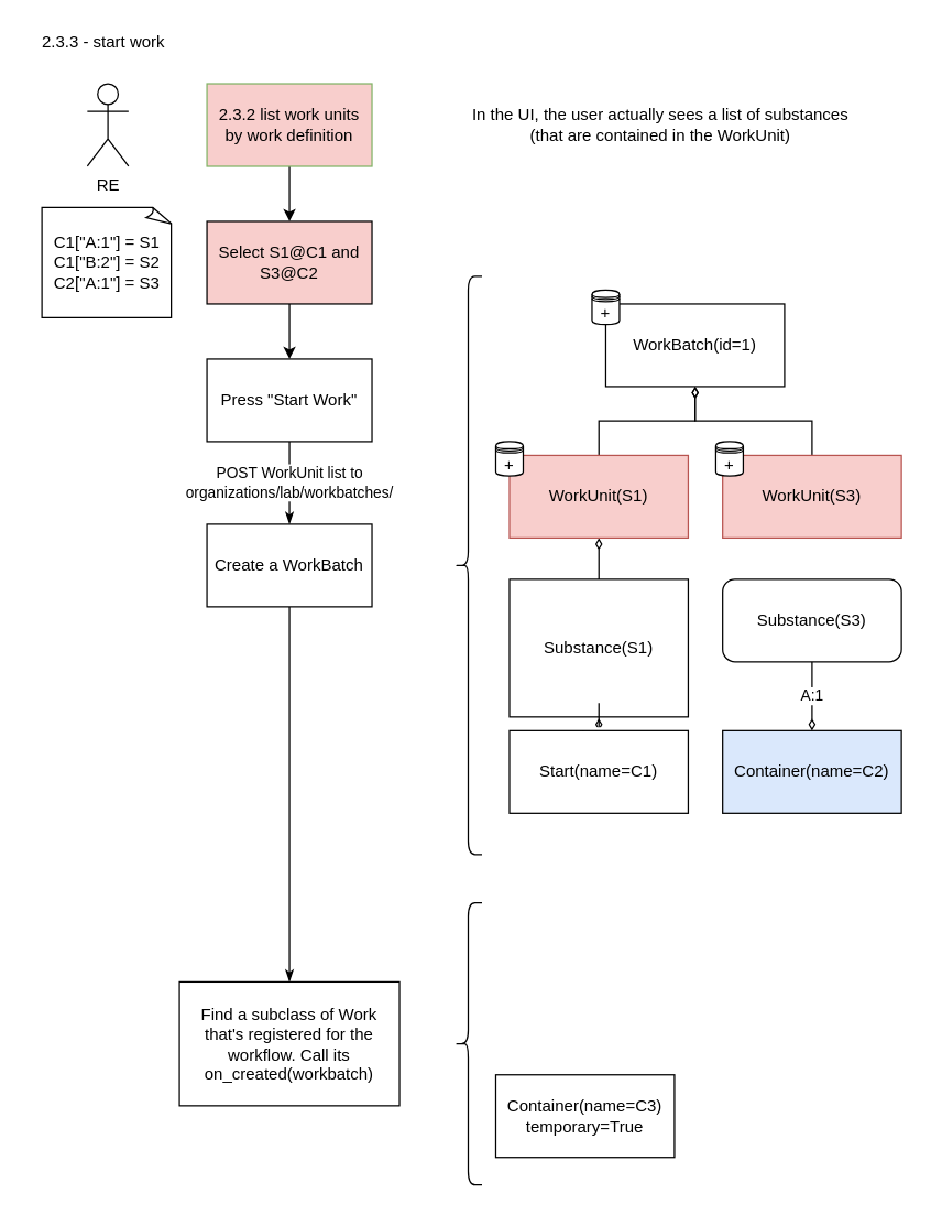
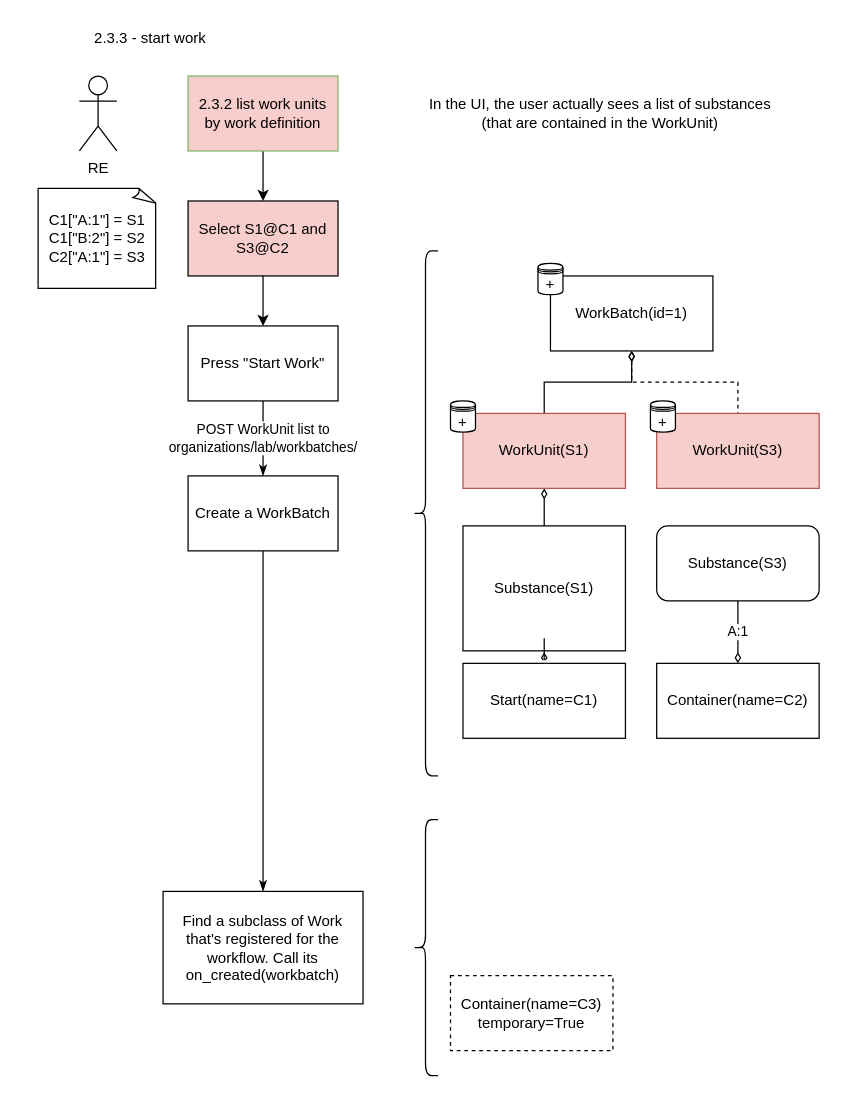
  <mxCell id="0" />
  <mxCell id="1" parent="0" />
  <mxCell id="2" value="" style="edgeStyle=orthogonalEdgeStyle;rounded=0;orthogonalLoop=1;jettySize=auto;html=1;endArrow=classic;endFill=1;fontSize=12;" edge="1" parent="1" source="3" target="4"><mxGeometry relative="1" as="geometry" /></mxCell>
  <mxCell id="3" value="Select S1@C1 and S3@C2" style="whiteSpace=wrap;html=1;rounded=0;fillColor=#f8cecc;" vertex="1" parent="1"><mxGeometry x="150" y="160" width="120" height="60" as="geometry" /></mxCell>
  <mxCell id="4" value="Press &quot;Start Work&quot;" style="whiteSpace=wrap;html=1;rounded=0;" vertex="1" parent="1"><mxGeometry x="150" y="260" width="120" height="60" as="geometry" /></mxCell>
  <mxCell id="5" value="" style="shape=curlyBracket;whiteSpace=wrap;html=1;rounded=1;" vertex="1" parent="1"><mxGeometry x="330" y="200" width="20" height="420" as="geometry" /></mxCell>
  <mxCell id="6" style="edgeStyle=orthogonalEdgeStyle;rounded=0;orthogonalLoop=1;jettySize=auto;html=1;startArrow=diamondThin;startFill=0;endArrow=none;endFill=0;" edge="1" parent="1" source="8" target="19"><mxGeometry relative="1" as="geometry" /></mxCell>
- <mxCell id="7" style="edgeStyle=orthogonalEdgeStyle;rounded=0;orthogonalLoop=1;jettySize=auto;html=1;startArrow=diamondThin;startFill=0;endArrow=none;endFill=0;" edge="1" parent="1" source="8" target="20"><mxGeometry relative="1" as="geometry" /></mxCell>
+ <mxCell id="7" style="edgeStyle=orthogonalEdgeStyle;rounded=0;orthogonalLoop=1;jettySize=auto;html=1;startArrow=diamondThin;startFill=0;endArrow=none;endFill=0;dashed=1;" edge="1" parent="1" source="8" target="20"><mxGeometry relative="1" as="geometry" /></mxCell>
  <mxCell id="8" value="WorkBatch(id=1)" style="whiteSpace=wrap;html=1;rounded=0;" vertex="1" parent="1"><mxGeometry x="440" y="220" width="130" height="60" as="geometry" /></mxCell>
  <mxCell id="9" value="+" style="shape=datastore;whiteSpace=wrap;html=1;fontSize=12;" vertex="1" parent="1"><mxGeometry x="430" y="210" width="20" height="25" as="geometry" /></mxCell>
  <mxCell id="10" value="C1[&quot;A:1&quot;] = S1&lt;br&gt;C1[&quot;B:2&quot;] = S2&lt;br&gt;C2[&quot;A:1&quot;] = S3" style="whiteSpace=wrap;html=1;shape=mxgraph.basic.document;fontSize=12;" vertex="1" parent="1"><mxGeometry x="30" y="150" width="95" height="80" as="geometry" /></mxCell>
  <mxCell id="11" value="Substance(S1)" style="rounded=0;whiteSpace=wrap;html=1;fontSize=12;" vertex="1" parent="1"><mxGeometry x="370" y="420" width="130" height="100" as="geometry" /></mxCell>
  <mxCell id="12" value="" style="edgeStyle=orthogonalEdgeStyle;rounded=0;orthogonalLoop=1;jettySize=auto;html=1;startArrow=diamondThin;startFill=0;endArrow=none;endFill=0;fontSize=12;" edge="1" parent="1" source="14" target="11"><mxGeometry relative="1" as="geometry" /></mxCell>
  <mxCell id="13" value="A:1" style="edgeLabel;html=1;align=center;verticalAlign=middle;resizable=0;points=[];" vertex="1" connectable="0" parent="12"><mxGeometry x="0.216" y="-4" relative="1" as="geometry"><mxPoint x="-4" as="offset" /></mxGeometry></mxCell>
  <mxCell id="14" value="Start(name=C1)" style="rounded=0;whiteSpace=wrap;html=1;fontSize=12;" vertex="1" parent="1"><mxGeometry x="370" y="530" width="130" height="60" as="geometry" /></mxCell>
  <mxCell id="15" value="A:1" style="edgeStyle=orthogonalEdgeStyle;rounded=0;orthogonalLoop=1;jettySize=auto;html=1;startArrow=diamondThin;startFill=0;endArrow=none;endFill=0;" edge="1" parent="1" source="16" target="17"><mxGeometry relative="1" as="geometry" /></mxCell>
- <mxCell id="16" value="Container(name=C2)" style="rounded=0;whiteSpace=wrap;html=1;fontSize=12;fillColor=#dae8fc;" vertex="1" parent="1"><mxGeometry x="525" y="530" width="130" height="60" as="geometry" /></mxCell>
+ <mxCell id="16" value="Container(name=C2)" style="rounded=0;whiteSpace=wrap;html=1;fontSize=12;" vertex="1" parent="1"><mxGeometry x="525" y="530" width="130" height="60" as="geometry" /></mxCell>
  <mxCell id="17" value="Substance(S3)" style="whiteSpace=wrap;html=1;fontSize=12;rounded=1;" vertex="1" parent="1"><mxGeometry x="525" y="420" width="130" height="60" as="geometry" /></mxCell>
  <mxCell id="18" style="edgeStyle=orthogonalEdgeStyle;rounded=0;orthogonalLoop=1;jettySize=auto;html=1;startArrow=diamondThin;startFill=0;endArrow=none;endFill=0;" edge="1" parent="1" source="19" target="11"><mxGeometry relative="1" as="geometry" /></mxCell>
  <mxCell id="19" value="WorkUnit(S1)" style="rounded=0;whiteSpace=wrap;html=1;fontSize=12;fillColor=#f8cecc;strokeColor=#b85450;" vertex="1" parent="1"><mxGeometry x="370" y="330" width="130" height="60" as="geometry" /></mxCell>
  <mxCell id="20" value="WorkUnit(S3)" style="rounded=0;whiteSpace=wrap;html=1;fontSize=12;fillColor=#f8cecc;strokeColor=#b85450;" vertex="1" parent="1"><mxGeometry x="525" y="330" width="130" height="60" as="geometry" /></mxCell>
  <mxCell id="21" value="+" style="shape=datastore;whiteSpace=wrap;html=1;fontSize=12;" vertex="1" parent="1"><mxGeometry x="520" y="320" width="20" height="25" as="geometry" /></mxCell>
  <mxCell id="22" value="+" style="shape=datastore;whiteSpace=wrap;html=1;fontSize=12;" vertex="1" parent="1"><mxGeometry x="360" y="320" width="20" height="25" as="geometry" /></mxCell>
  <mxCell id="23" value="POST WorkUnit list to&lt;br&gt;organizations/lab/workbatches/" style="edgeStyle=orthogonalEdgeStyle;rounded=0;orthogonalLoop=1;jettySize=auto;html=1;startArrow=classicThin;startFill=1;endArrow=none;endFill=0;" edge="1" parent="1"><mxGeometry relative="1" as="geometry"><mxPoint x="210" y="380" as="sourcePoint" /><mxPoint x="210" y="320" as="targetPoint" /></mxGeometry></mxCell>
  <mxCell id="24" value="Create a WorkBatch" style="whiteSpace=wrap;html=1;rounded=0;" vertex="1" parent="1"><mxGeometry x="150" y="380" width="120" height="60" as="geometry" /></mxCell>
  <mxCell id="25" style="edgeStyle=orthogonalEdgeStyle;rounded=0;orthogonalLoop=1;jettySize=auto;html=1;startArrow=classicThin;startFill=1;endArrow=none;endFill=0;" edge="1" parent="1" source="26" target="24"><mxGeometry relative="1" as="geometry" /></mxCell>
  <mxCell id="26" value="Find a subclass of Work that's registered for the workflow. Call its on_created(workbatch)" style="whiteSpace=wrap;html=1;rounded=0;" vertex="1" parent="1"><mxGeometry x="130" y="712.5" width="160" height="90" as="geometry" /></mxCell>
  <mxCell id="27" value="" style="shape=curlyBracket;whiteSpace=wrap;html=1;rounded=1;" vertex="1" parent="1"><mxGeometry x="330" y="655" width="20" height="205" as="geometry" /></mxCell>
- <mxCell id="28" value="Container(name=C3)&lt;br&gt;temporary=True" style="rounded=0;whiteSpace=wrap;html=1;fontSize=12;" vertex="1" parent="1"><mxGeometry x="360" y="780" width="130" height="60" as="geometry" /></mxCell>
+ <mxCell id="28" value="Container(name=C3)&lt;br&gt;temporary=True" style="rounded=0;whiteSpace=wrap;html=1;fontSize=12;dashed=1;" vertex="1" parent="1"><mxGeometry x="360" y="780" width="130" height="60" as="geometry" /></mxCell>
  <mxCell id="29" style="edgeStyle=orthogonalEdgeStyle;rounded=0;orthogonalLoop=1;jettySize=auto;html=1;entryX=0.5;entryY=0;entryDx=0;entryDy=0;" edge="1" parent="1" source="30" target="3"><mxGeometry relative="1" as="geometry" /></mxCell>
  <mxCell id="30" value="2.3.2 list work units by work definition" style="whiteSpace=wrap;html=1;rounded=0;fillColor=#f8cecc;strokeColor=#82b366;" vertex="1" parent="1"><mxGeometry x="150" y="60" width="120" height="60" as="geometry" /></mxCell>
  <mxCell id="31" value="RE" style="shape=umlActor;verticalLabelPosition=bottom;verticalAlign=top;html=1;outlineConnect=0;" vertex="1" parent="1"><mxGeometry x="63" y="60" width="30" height="60" as="geometry" /></mxCell>
  <mxCell id="32" value="In the UI, the user actually sees a list of substances (that are contained in the WorkUnit)" style="text;html=1;strokeColor=none;fillColor=none;align=center;verticalAlign=middle;whiteSpace=wrap;rounded=0;" vertex="1" parent="1"><mxGeometry x="340" y="80" width="280" height="20" as="geometry" /></mxCell>
- <mxCell id="33" value="2.3.3 - start work" style="text;html=1;strokeColor=none;fillColor=none;align=center;verticalAlign=middle;whiteSpace=wrap;rounded=0;" vertex="1" parent="1"><mxGeometry x="20" y="20" width="110" height="20" as="geometry" /></mxCell>
+ <mxCell id="33" value="2.3.3 - start work" style="text;html=1;strokeColor=none;fillColor=none;align=center;verticalAlign=middle;whiteSpace=wrap;rounded=0;" vertex="1" parent="1"><mxGeometry x="65" y="20" width="110" height="20" as="geometry" /></mxCell>
